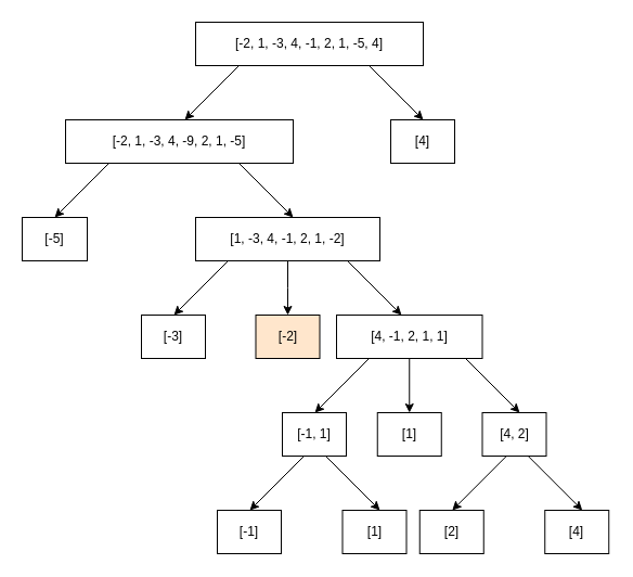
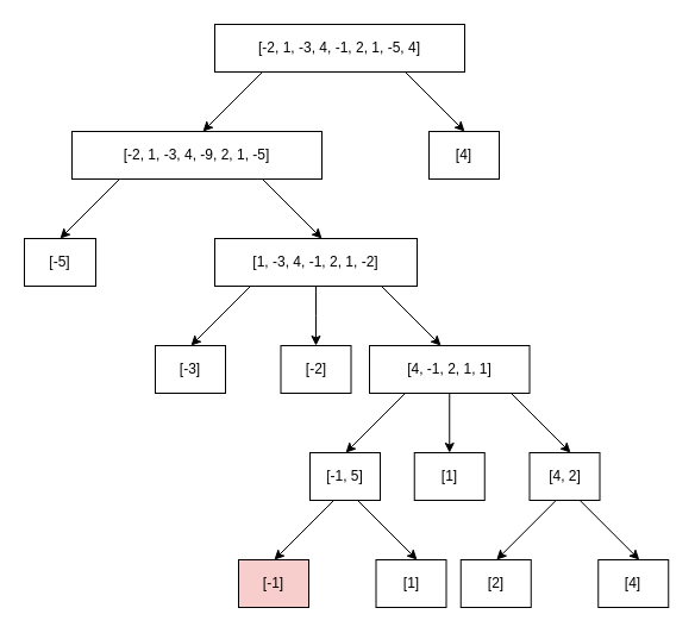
  <mxCell id="0" />
  <mxCell id="1" parent="0" />
  <mxCell id="2" value="" style="endArrow=classic;html=1;rounded=0;" edge="1" parent="1"><mxGeometry width="50" height="50" relative="1" as="geometry"><mxPoint x="220" y="60" as="sourcePoint" /><mxPoint x="170" y="110" as="targetPoint" /></mxGeometry></mxCell>
  <mxCell id="3" value="" style="endArrow=classic;html=1;rounded=0;" edge="1" parent="1"><mxGeometry width="50" height="50" relative="1" as="geometry"><mxPoint x="340" y="60" as="sourcePoint" /><mxPoint x="390" y="110" as="targetPoint" /></mxGeometry></mxCell>
  <mxCell id="4" value="[-2, 1, -3, 4, -1, 2, 1, -5, 4]" style="rounded=0;whiteSpace=wrap;html=1;" vertex="1" parent="1"><mxGeometry x="180" y="20" width="210" height="40" as="geometry" /></mxCell>
  <mxCell id="5" value="[-2, 1, -3, 4, -9, 2, 1, -5]" style="rounded=0;whiteSpace=wrap;html=1;" vertex="1" parent="1"><mxGeometry x="60" y="110" width="210" height="40" as="geometry" /></mxCell>
  <mxCell id="6" value="[4]" style="rounded=0;whiteSpace=wrap;html=1;" vertex="1" parent="1"><mxGeometry x="360" y="110" width="59" height="40" as="geometry" /></mxCell>
  <mxCell id="7" value="" style="endArrow=classic;html=1;rounded=0;" edge="1" parent="1"><mxGeometry width="50" height="50" relative="1" as="geometry"><mxPoint x="100" y="150" as="sourcePoint" /><mxPoint x="50" y="200" as="targetPoint" /></mxGeometry></mxCell>
  <mxCell id="8" value="" style="endArrow=classic;html=1;rounded=0;" edge="1" parent="1"><mxGeometry width="50" height="50" relative="1" as="geometry"><mxPoint x="220" y="150" as="sourcePoint" /><mxPoint x="270" y="200" as="targetPoint" /></mxGeometry></mxCell>
  <mxCell id="9" value="[-5]" style="rounded=0;whiteSpace=wrap;html=1;" vertex="1" parent="1"><mxGeometry x="20" y="200" width="60" height="40" as="geometry" /></mxCell>
  <mxCell id="10" style="edgeStyle=orthogonalEdgeStyle;rounded=0;orthogonalLoop=1;jettySize=auto;html=1;exitX=0.5;exitY=1;exitDx=0;exitDy=0;" edge="1" parent="1" source="11"><mxGeometry relative="1" as="geometry"><mxPoint x="265" y="290" as="targetPoint" /></mxGeometry></mxCell>
  <mxCell id="11" value="[1, -3, 4, -1, 2, 1, -2]" style="rounded=0;whiteSpace=wrap;html=1;" vertex="1" parent="1"><mxGeometry x="180" y="200" width="170" height="40" as="geometry" /></mxCell>
  <mxCell id="12" value="" style="endArrow=classic;html=1;rounded=0;" edge="1" parent="1"><mxGeometry width="50" height="50" relative="1" as="geometry"><mxPoint x="210" y="240" as="sourcePoint" /><mxPoint x="160" y="290" as="targetPoint" /></mxGeometry></mxCell>
  <mxCell id="13" value="" style="endArrow=classic;html=1;rounded=0;" edge="1" parent="1"><mxGeometry width="50" height="50" relative="1" as="geometry"><mxPoint x="320" y="240" as="sourcePoint" /><mxPoint x="370" y="290" as="targetPoint" /></mxGeometry></mxCell>
- <mxCell id="14" value="[-2]" style="rounded=0;whiteSpace=wrap;html=1;fillColor=#ffe6cc;" vertex="1" parent="1"><mxGeometry x="235.5" y="290" width="59" height="40" as="geometry" /></mxCell>
+ <mxCell id="14" value="[-2]" style="rounded=0;whiteSpace=wrap;html=1;" vertex="1" parent="1"><mxGeometry x="235.5" y="290" width="59" height="40" as="geometry" /></mxCell>
  <mxCell id="15" value="[-3]" style="rounded=0;whiteSpace=wrap;html=1;" vertex="1" parent="1"><mxGeometry x="130" y="290" width="59" height="40" as="geometry" /></mxCell>
  <mxCell id="16" value="[4, -1, 2, 1, 1]" style="rounded=0;whiteSpace=wrap;html=1;" vertex="1" parent="1"><mxGeometry x="310" y="290" width="134.5" height="40" as="geometry" /></mxCell>
  <mxCell id="17" style="edgeStyle=orthogonalEdgeStyle;rounded=0;orthogonalLoop=1;jettySize=auto;html=1;exitX=0.5;exitY=1;exitDx=0;exitDy=0;" edge="1" parent="1"><mxGeometry relative="1" as="geometry"><mxPoint x="377.25" y="380" as="targetPoint" /><mxPoint x="377.25" y="330" as="sourcePoint" /></mxGeometry></mxCell>
  <mxCell id="18" value="" style="endArrow=classic;html=1;rounded=0;" edge="1" parent="1"><mxGeometry width="50" height="50" relative="1" as="geometry"><mxPoint x="340" y="330" as="sourcePoint" /><mxPoint x="290" y="380" as="targetPoint" /></mxGeometry></mxCell>
  <mxCell id="19" value="" style="endArrow=classic;html=1;rounded=0;" edge="1" parent="1"><mxGeometry width="50" height="50" relative="1" as="geometry"><mxPoint x="429" y="330" as="sourcePoint" /><mxPoint x="479" y="380" as="targetPoint" /></mxGeometry></mxCell>
  <mxCell id="20" value="[1]" style="rounded=0;whiteSpace=wrap;html=1;" vertex="1" parent="1"><mxGeometry x="347.75" y="380" width="59" height="40" as="geometry" /></mxCell>
- <mxCell id="21" value="[-1, 1]" style="rounded=0;whiteSpace=wrap;html=1;" vertex="1" parent="1"><mxGeometry x="260" y="380" width="59" height="40" as="geometry" /></mxCell>
+ <mxCell id="21" value="[-1, 5]" style="rounded=0;whiteSpace=wrap;html=1;" vertex="1" parent="1"><mxGeometry x="260" y="380" width="59" height="40" as="geometry" /></mxCell>
  <mxCell id="22" value="[4, 2]" style="rounded=0;whiteSpace=wrap;html=1;" vertex="1" parent="1"><mxGeometry x="444.5" y="380" width="59" height="40" as="geometry" /></mxCell>
  <mxCell id="23" value="" style="endArrow=classic;html=1;rounded=0;" edge="1" parent="1"><mxGeometry width="50" height="50" relative="1" as="geometry"><mxPoint x="280" y="420" as="sourcePoint" /><mxPoint x="230" y="470" as="targetPoint" /></mxGeometry></mxCell>
  <mxCell id="24" value="" style="endArrow=classic;html=1;rounded=0;" edge="1" parent="1"><mxGeometry width="50" height="50" relative="1" as="geometry"><mxPoint x="300" y="420" as="sourcePoint" /><mxPoint x="350" y="470" as="targetPoint" /></mxGeometry></mxCell>
- <mxCell id="25" value="[-1]" style="rounded=0;whiteSpace=wrap;html=1;" vertex="1" parent="1"><mxGeometry x="200" y="470" width="59" height="40" as="geometry" /></mxCell>
+ <mxCell id="25" value="[-1]" style="rounded=0;whiteSpace=wrap;html=1;fillColor=#f8cecc;" vertex="1" parent="1"><mxGeometry x="200" y="470" width="59" height="40" as="geometry" /></mxCell>
  <mxCell id="26" value="[1]" style="rounded=0;whiteSpace=wrap;html=1;" vertex="1" parent="1"><mxGeometry x="315.5" y="470" width="59" height="40" as="geometry" /></mxCell>
  <mxCell id="27" value="" style="endArrow=classic;html=1;rounded=0;" edge="1" parent="1"><mxGeometry width="50" height="50" relative="1" as="geometry"><mxPoint x="466.75" y="420" as="sourcePoint" /><mxPoint x="416.75" y="470" as="targetPoint" /></mxGeometry></mxCell>
  <mxCell id="28" value="" style="endArrow=classic;html=1;rounded=0;" edge="1" parent="1"><mxGeometry width="50" height="50" relative="1" as="geometry"><mxPoint x="486.75" y="420" as="sourcePoint" /><mxPoint x="536.75" y="470" as="targetPoint" /></mxGeometry></mxCell>
  <mxCell id="29" value="[2]" style="rounded=0;whiteSpace=wrap;html=1;" vertex="1" parent="1"><mxGeometry x="386.75" y="470" width="59" height="40" as="geometry" /></mxCell>
  <mxCell id="30" value="[4]" style="rounded=0;whiteSpace=wrap;html=1;" vertex="1" parent="1"><mxGeometry x="502.25" y="470" width="59" height="40" as="geometry" /></mxCell>
